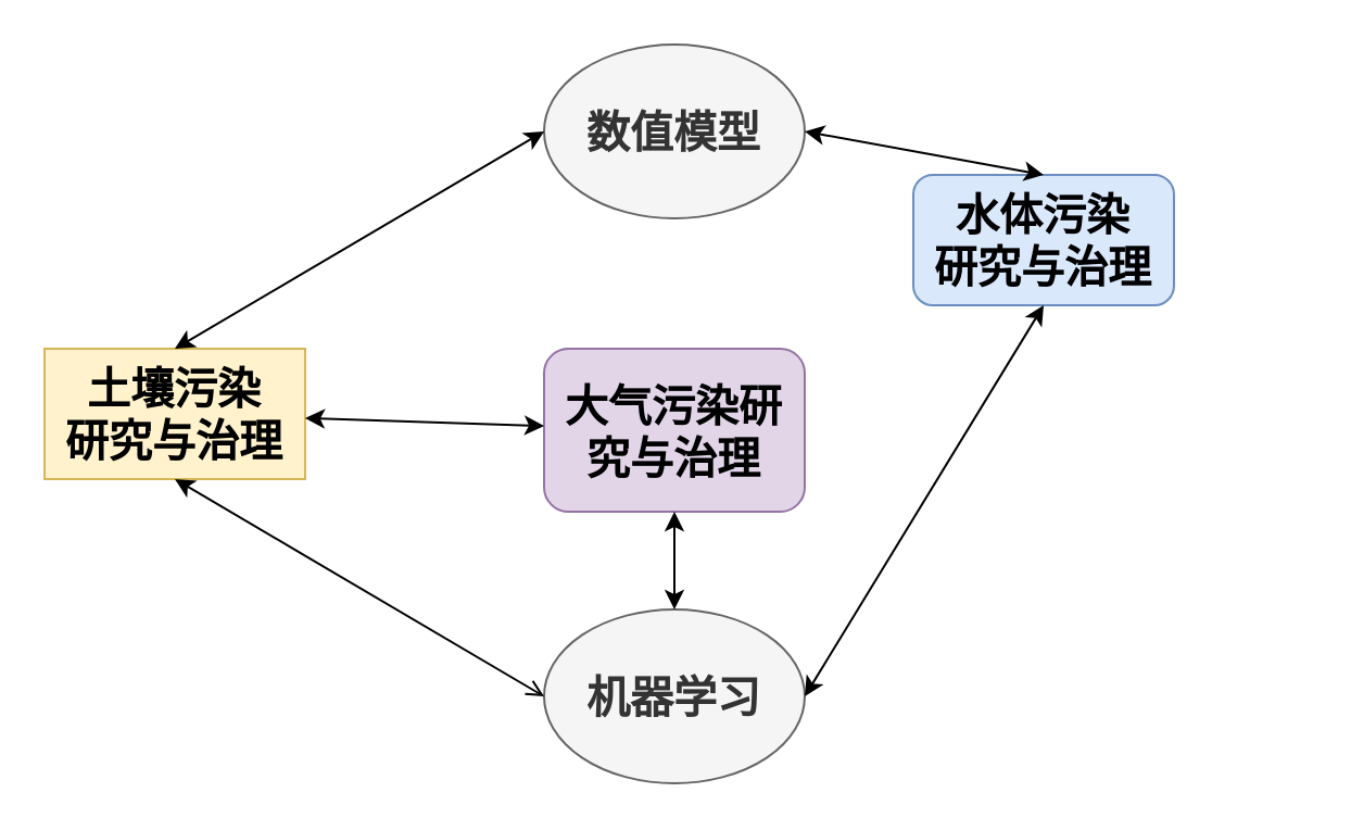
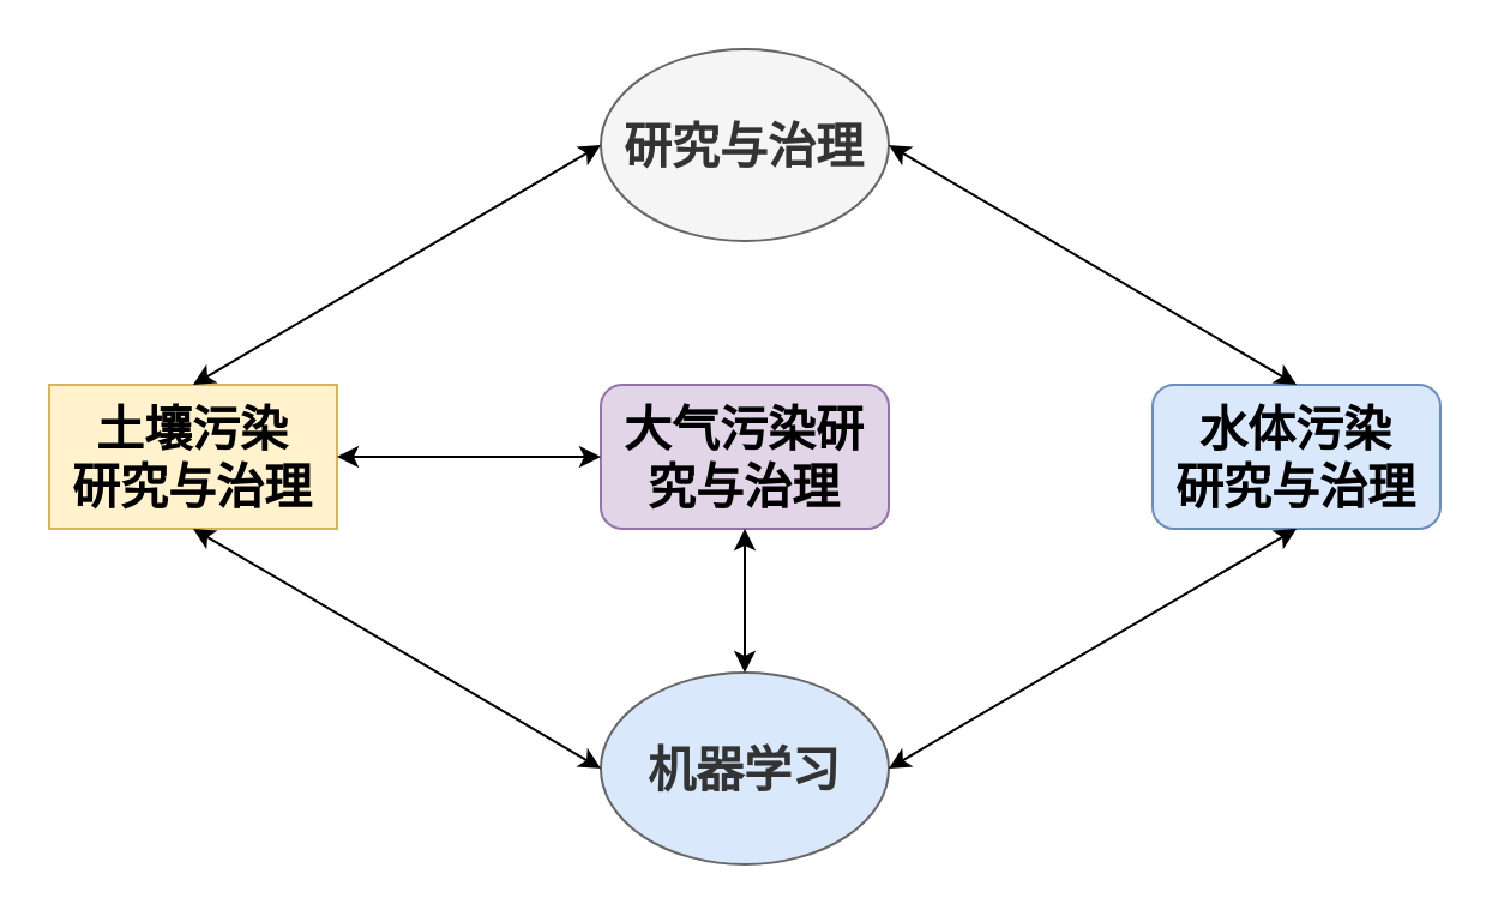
  <mxCell id="0" />
  <mxCell id="1" parent="0" />
  <mxCell id="2" value="&lt;font style=&quot;font-size: 20px&quot;&gt;&lt;b&gt;土壤污染&lt;br&gt;研究与治理&lt;/b&gt;&lt;/font&gt;" style="whiteSpace=wrap;html=1;fillColor=#fff2cc;strokeColor=#d6b656;rounded=0;" vertex="1" parent="1"><mxGeometry x="20" y="160" width="120" height="60" as="geometry" /></mxCell>
- <mxCell id="3" value="&lt;font style=&quot;font-size: 20px&quot;&gt;&lt;b&gt;大气污染研究与治理&lt;/b&gt;&lt;/font&gt;" style="rounded=1;whiteSpace=wrap;html=1;fillColor=#e1d5e7;strokeColor=#9673a6;fontSize=20;" vertex="1" parent="1"><mxGeometry x="250" y="160" width="120" height="75" as="geometry" /></mxCell>
- <mxCell id="4" value="&lt;font style=&quot;font-size: 20px&quot;&gt;&lt;b&gt;水体污染&lt;br&gt;研究与治理&lt;/b&gt;&lt;/font&gt;" style="rounded=1;whiteSpace=wrap;html=1;fillColor=#dae8fc;strokeColor=#6c8ebf;" vertex="1" parent="1"><mxGeometry x="420" y="80" width="120" height="60" as="geometry" /></mxCell>
- <mxCell id="5" value="&lt;font style=&quot;font-size: 20px&quot;&gt;&lt;b&gt;数值模型&lt;/b&gt;&lt;/font&gt;" style="ellipse;whiteSpace=wrap;html=1;fillColor=#f5f5f5;strokeColor=#666666;fontColor=#333333;" vertex="1" parent="1"><mxGeometry x="250" y="20" width="120" height="80" as="geometry" /></mxCell>
- <mxCell id="6" value="&lt;b&gt;&lt;font style=&quot;font-size: 20px&quot;&gt;机器学习&lt;/font&gt;&lt;/b&gt;" style="ellipse;whiteSpace=wrap;html=1;fillColor=#f5f5f5;strokeColor=#666666;fontColor=#333333;" vertex="1" parent="1"><mxGeometry x="250" y="280" width="120" height="80" as="geometry" /></mxCell>
+ <mxCell id="3" value="&lt;font style=&quot;font-size: 20px&quot;&gt;&lt;b&gt;大气污染研究与治理&lt;/b&gt;&lt;/font&gt;" style="rounded=1;whiteSpace=wrap;html=1;fillColor=#e1d5e7;strokeColor=#9673a6;fontSize=20;" vertex="1" parent="1"><mxGeometry x="250" y="160" width="120" height="60" as="geometry" /></mxCell>
+ <mxCell id="4" value="&lt;font style=&quot;font-size: 20px&quot;&gt;&lt;b&gt;水体污染&lt;br&gt;研究与治理&lt;/b&gt;&lt;/font&gt;" style="rounded=1;whiteSpace=wrap;html=1;fillColor=#dae8fc;strokeColor=#6c8ebf;" vertex="1" parent="1"><mxGeometry x="480" y="160" width="120" height="60" as="geometry" /></mxCell>
+ <mxCell id="5" value="&lt;font style=&quot;font-size: 20px&quot;&gt;&lt;b&gt;研究与治理&lt;/b&gt;&lt;/font&gt;" style="ellipse;whiteSpace=wrap;html=1;fillColor=#f5f5f5;strokeColor=#666666;fontColor=#333333;" vertex="1" parent="1"><mxGeometry x="250" y="20" width="120" height="80" as="geometry" /></mxCell>
+ <mxCell id="6" value="&lt;b&gt;&lt;font style=&quot;font-size: 20px&quot;&gt;机器学习&lt;/font&gt;&lt;/b&gt;" style="ellipse;whiteSpace=wrap;html=1;fillColor=#dae8fc;strokeColor=#666666;fontColor=#333333;" vertex="1" parent="1"><mxGeometry x="250" y="280" width="120" height="80" as="geometry" /></mxCell>
  <mxCell id="7" value="" style="endArrow=classic;startArrow=classic;html=1;entryX=0.5;entryY=1;entryDx=0;entryDy=0;exitX=0.5;exitY=0;exitDx=0;exitDy=0;" edge="1" parent="1" source="6" target="3"><mxGeometry width="50" height="50" relative="1" as="geometry"><mxPoint x="300" y="278" as="sourcePoint" /><mxPoint x="350" y="228" as="targetPoint" /></mxGeometry></mxCell>
  <mxCell id="8" value="" style="endArrow=classic;startArrow=classic;html=1;" edge="1" parent="1" source="3" target="2"><mxGeometry width="50" height="50" relative="1" as="geometry"><mxPoint x="290" y="150" as="sourcePoint" /><mxPoint x="340" y="100" as="targetPoint" /></mxGeometry></mxCell>
  <mxCell id="9" value="" style="endArrow=classic;startArrow=classic;html=1;entryX=0;entryY=0.5;entryDx=0;entryDy=0;exitX=0.5;exitY=0;exitDx=0;exitDy=0;" edge="1" parent="1" source="2" target="5"><mxGeometry width="50" height="50" relative="1" as="geometry"><mxPoint x="300" y="190" as="sourcePoint" /><mxPoint x="350" y="140" as="targetPoint" /></mxGeometry></mxCell>
  <mxCell id="10" value="" style="endArrow=classic;startArrow=classic;html=1;entryX=1;entryY=0.5;entryDx=0;entryDy=0;exitX=0.5;exitY=0;exitDx=0;exitDy=0;" edge="1" parent="1" source="4" target="5"><mxGeometry width="50" height="50" relative="1" as="geometry"><mxPoint x="300" y="190" as="sourcePoint" /><mxPoint x="350" y="140" as="targetPoint" /></mxGeometry></mxCell>
- <mxCell id="11" value="" style="endArrow=open;startArrow=classic;html=1;entryX=0;entryY=0.5;entryDx=0;entryDy=0;exitX=0.5;exitY=1;exitDx=0;exitDy=0;" edge="1" parent="1" source="2" target="6"><mxGeometry width="50" height="50" relative="1" as="geometry"><mxPoint x="300" y="190" as="sourcePoint" /><mxPoint x="350" y="140" as="targetPoint" /></mxGeometry></mxCell>
+ <mxCell id="11" value="" style="endArrow=classic;startArrow=classic;html=1;entryX=0;entryY=0.5;entryDx=0;entryDy=0;exitX=0.5;exitY=1;exitDx=0;exitDy=0;" edge="1" parent="1" source="2" target="6"><mxGeometry width="50" height="50" relative="1" as="geometry"><mxPoint x="300" y="190" as="sourcePoint" /><mxPoint x="350" y="140" as="targetPoint" /></mxGeometry></mxCell>
  <mxCell id="12" value="" style="endArrow=classic;startArrow=classic;html=1;entryX=0.5;entryY=1;entryDx=0;entryDy=0;exitX=1;exitY=0.5;exitDx=0;exitDy=0;" edge="1" parent="1" source="6" target="4"><mxGeometry width="50" height="50" relative="1" as="geometry"><mxPoint x="300" y="190" as="sourcePoint" /><mxPoint x="350" y="140" as="targetPoint" /></mxGeometry></mxCell>
